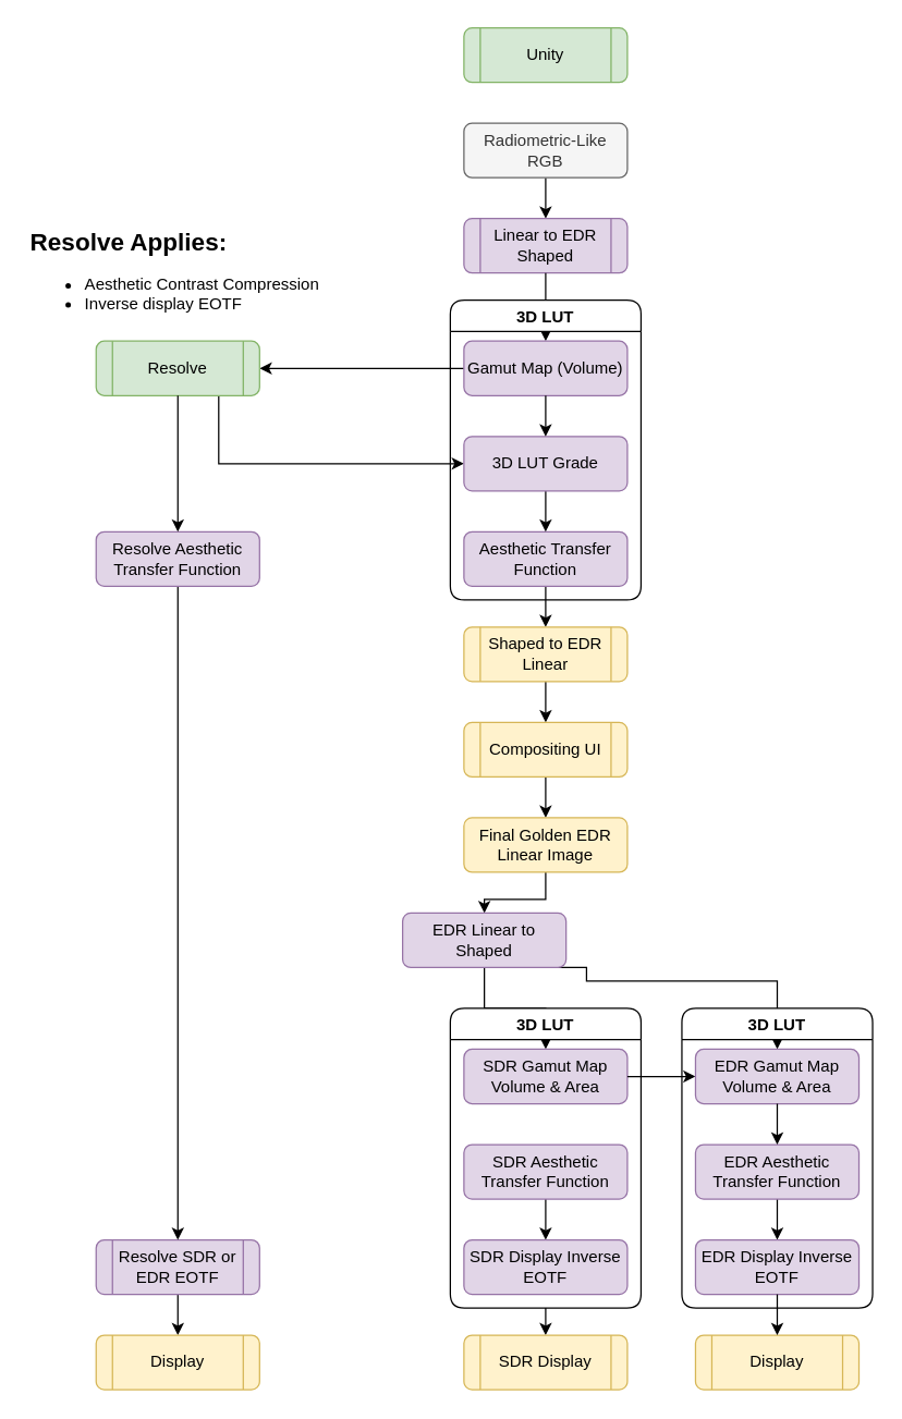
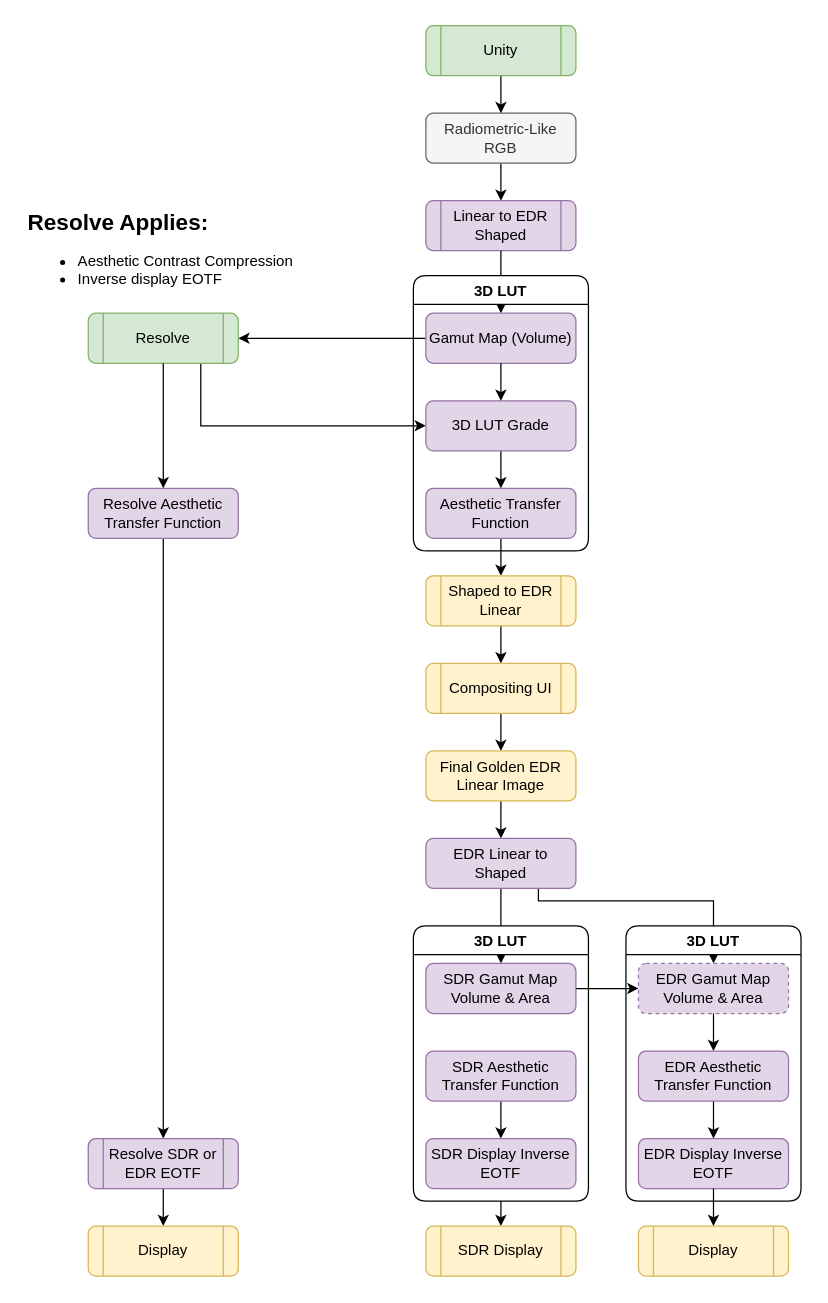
  <mxCell id="0" />
  <mxCell id="1" parent="0" />
  <mxCell id="2" value="" style="edgeStyle=orthogonalEdgeStyle;rounded=0;orthogonalLoop=1;jettySize=auto;html=1;" parent="1" source="3" target="5" edge="1"><mxGeometry relative="1" as="geometry" /></mxCell>
  <mxCell id="3" value="Radiometric-Like RGB" style="rounded=1;whiteSpace=wrap;html=1;fillColor=#f5f5f5;strokeColor=#666666;fontColor=#333333;" parent="1" vertex="1"><mxGeometry x="340" y="90" width="120" height="40" as="geometry" /></mxCell>
  <mxCell id="4" value="" style="edgeStyle=orthogonalEdgeStyle;rounded=0;orthogonalLoop=1;jettySize=auto;html=1;exitX=0;exitY=0.5;exitDx=0;exitDy=0;" parent="1" source="25" target="7" edge="1"><mxGeometry relative="1" as="geometry" /></mxCell>
  <mxCell id="5" value="Linear to EDR Shaped" style="shape=process;whiteSpace=wrap;html=1;backgroundOutline=1;fontFamily=Helvetica;fontSize=12;fontColor=#000000;align=center;strokeColor=#9673a6;fillColor=#e1d5e7;rounded=1;" parent="1" vertex="1"><mxGeometry x="340" y="160" width="120" height="40" as="geometry" /></mxCell>
  <mxCell id="6" style="edgeStyle=orthogonalEdgeStyle;rounded=0;orthogonalLoop=1;jettySize=auto;html=1;exitX=0.75;exitY=1;exitDx=0;exitDy=0;entryX=0;entryY=0.5;entryDx=0;entryDy=0;" parent="1" source="7" target="47" edge="1"><mxGeometry relative="1" as="geometry" /></mxCell>
  <mxCell id="7" value="Resolve" style="shape=process;whiteSpace=wrap;html=1;backgroundOutline=1;fontFamily=Helvetica;fontSize=12;align=center;strokeColor=#82b366;fillColor=#d5e8d4;rounded=1;" parent="1" vertex="1"><mxGeometry x="70" y="250" width="120" height="40" as="geometry" /></mxCell>
  <mxCell id="8" value="" style="edgeStyle=orthogonalEdgeStyle;rounded=0;orthogonalLoop=1;jettySize=auto;html=1;entryX=0.5;entryY=0;entryDx=0;entryDy=0;" parent="1" source="26" target="15" edge="1"><mxGeometry relative="1" as="geometry"><mxPoint x="400" y="490" as="targetPoint" /></mxGeometry></mxCell>
  <mxCell id="9" value="" style="edgeStyle=orthogonalEdgeStyle;rounded=0;orthogonalLoop=1;jettySize=auto;html=1;" parent="1" source="5" target="25" edge="1"><mxGeometry relative="1" as="geometry"><mxPoint x="110" y="190" as="sourcePoint" /><mxPoint x="110" y="330" as="targetPoint" /></mxGeometry></mxCell>
  <mxCell id="10" style="edgeStyle=orthogonalEdgeStyle;rounded=0;orthogonalLoop=1;jettySize=auto;html=1;exitX=0.5;exitY=1;exitDx=0;exitDy=0;entryX=0.5;entryY=0;entryDx=0;entryDy=0;" parent="1" source="11" target="16" edge="1"><mxGeometry relative="1" as="geometry" /></mxCell>
  <mxCell id="11" value="Resolve SDR or EDR EOTF&lt;span style=&quot;color: rgba(0 , 0 , 0 , 0) ; font-family: monospace ; font-size: 0px&quot;&gt;%3CmxGraphModel%3E%3Croot%3E%3CmxCell%20id%3D%220%22%2F%3E%3CmxCell%20id%3D%221%22%20parent%3D%220%22%2F%3E%3CmxCell%20id%3D%222%22%20value%3D%22Aesthetic%20Transfer%20Function%22%20style%3D%22rounded%3D1%3BwhiteSpace%3Dwrap%3Bhtml%3D1%3B%22%20vertex%3D%221%22%20parent%3D%221%22%3E%3CmxGeometry%20x%3D%2250%22%20y%3D%22240%22%20width%3D%22120%22%20height%3D%2240%22%20as%3D%22geometry%22%2F%3E%3C%2FmxCell%3E%3C%2Froot%3E%3C%2FmxGraphModel%3E&lt;/span&gt;&lt;span style=&quot;color: rgba(0 , 0 , 0 , 0) ; font-family: monospace ; font-size: 0px&quot;&gt;%3CmxGraphModel%3E%3Croot%3E%3CmxCell%20id%3D%220%22%2F%3E%3CmxCell%20id%3D%221%22%20parent%3D%220%22%2F%3E%3CmxCell%20id%3D%222%22%20value%3D%22Aesthetic%20Transfer%20Function%22%20style%3D%22rounded%3D1%3BwhiteSpace%3Dwrap%3Bhtml%3D1%3B%22%20vertex%3D%221%22%20parent%3D%221%22%3E%3CmxGeometry%20x%3D%2250%22%20y%3D%22240%22%20width%3D%22120%22%20height%3D%2240%22%20as%3D%22geometry%22%2F%3E%3C%2FmxCell%3E%3C%2Froot%3E%3C%2FmxGraphModel%3E&lt;/span&gt;" style="shape=process;whiteSpace=wrap;html=1;backgroundOutline=1;fontFamily=Helvetica;fontSize=12;fontColor=#000000;align=center;strokeColor=#9673a6;fillColor=#e1d5e7;rounded=1;" parent="1" vertex="1"><mxGeometry x="70" y="910" width="120" height="40" as="geometry" /></mxCell>
+ <mxCell id="12" value="" style="edgeStyle=orthogonalEdgeStyle;rounded=0;orthogonalLoop=1;jettySize=auto;html=1;" parent="1" source="13" target="3" edge="1"><mxGeometry relative="1" as="geometry" /></mxCell>
  <mxCell id="13" value="Unity" style="shape=process;whiteSpace=wrap;html=1;backgroundOutline=1;fontFamily=Helvetica;fontSize=12;align=center;strokeColor=#82b366;fillColor=#d5e8d4;rounded=1;" parent="1" vertex="1"><mxGeometry x="340" y="20" width="120" height="40" as="geometry" /></mxCell>
  <mxCell id="14" value="" style="edgeStyle=orthogonalEdgeStyle;rounded=0;orthogonalLoop=1;jettySize=auto;html=1;" parent="1" source="15" target="18" edge="1"><mxGeometry relative="1" as="geometry" /></mxCell>
  <mxCell id="15" value="Shaped to EDR Linear" style="shape=process;whiteSpace=wrap;html=1;backgroundOutline=1;fontFamily=Helvetica;fontSize=12;align=center;strokeColor=#d6b656;fillColor=#fff2cc;rounded=1;" parent="1" vertex="1"><mxGeometry x="340" y="460" width="120" height="40" as="geometry" /></mxCell>
  <mxCell id="16" value="Display" style="shape=process;whiteSpace=wrap;html=1;backgroundOutline=1;fontFamily=Helvetica;fontSize=12;align=center;strokeColor=#d6b656;fillColor=#fff2cc;rounded=1;" parent="1" vertex="1"><mxGeometry x="70" y="980" width="120" height="40" as="geometry" /></mxCell>
  <mxCell id="17" style="edgeStyle=orthogonalEdgeStyle;rounded=0;orthogonalLoop=1;jettySize=auto;html=1;exitX=0.5;exitY=1;exitDx=0;exitDy=0;" parent="1" source="18" target="20" edge="1"><mxGeometry relative="1" as="geometry" /></mxCell>
  <mxCell id="18" value="Compositing UI" style="shape=process;whiteSpace=wrap;html=1;backgroundOutline=1;fontFamily=Helvetica;fontSize=12;align=center;strokeColor=#d6b656;fillColor=#fff2cc;rounded=1;" parent="1" vertex="1"><mxGeometry x="340" y="530" width="120" height="40" as="geometry" /></mxCell>
  <mxCell id="19" style="edgeStyle=orthogonalEdgeStyle;rounded=0;orthogonalLoop=1;jettySize=auto;html=1;exitX=0.5;exitY=1;exitDx=0;exitDy=0;entryX=0.5;entryY=0;entryDx=0;entryDy=0;" parent="1" source="20" target="23" edge="1"><mxGeometry relative="1" as="geometry"><mxPoint x="400" y="670" as="targetPoint" /></mxGeometry></mxCell>
  <mxCell id="20" value="Final Golden EDR Linear Image" style="rounded=1;whiteSpace=wrap;html=1;fontFamily=Helvetica;fontSize=12;align=center;strokeColor=#d6b656;fillColor=#fff2cc;" parent="1" vertex="1"><mxGeometry x="340" y="600" width="120" height="40" as="geometry" /></mxCell>
  <mxCell id="21" style="edgeStyle=orthogonalEdgeStyle;rounded=0;orthogonalLoop=1;jettySize=auto;html=1;exitX=0.5;exitY=1;exitDx=0;exitDy=0;entryX=0.5;entryY=0;entryDx=0;entryDy=0;" parent="1" source="23" target="29" edge="1"><mxGeometry relative="1" as="geometry" /></mxCell>
  <mxCell id="22" style="edgeStyle=orthogonalEdgeStyle;rounded=0;orthogonalLoop=1;jettySize=auto;html=1;exitX=0.75;exitY=1;exitDx=0;exitDy=0;entryX=0.5;entryY=0;entryDx=0;entryDy=0;" parent="1" source="23" target="36" edge="1"><mxGeometry relative="1" as="geometry"><Array as="points"><mxPoint x="430" y="720" /><mxPoint x="570" y="720" /></Array></mxGeometry></mxCell>
- <mxCell id="23" value="EDR Linear to Shaped" style="rounded=1;whiteSpace=wrap;html=1;fontFamily=Helvetica;fontSize=12;align=center;strokeColor=#9673a6;fillColor=#e1d5e7;" parent="1" vertex="1"><mxGeometry x="295" y="670" width="120" height="40" as="geometry" /></mxCell>
+ <mxCell id="23" value="EDR Linear to Shaped" style="rounded=1;whiteSpace=wrap;html=1;fontFamily=Helvetica;fontSize=12;align=center;strokeColor=#9673a6;fillColor=#e1d5e7;" parent="1" vertex="1"><mxGeometry x="340" y="670" width="120" height="40" as="geometry" /></mxCell>
  <mxCell id="24" value="3D LUT" style="swimlane;rounded=1;" parent="1" vertex="1"><mxGeometry x="330" y="220" width="140" height="220" as="geometry" /></mxCell>
  <mxCell id="25" value="Gamut Map (Volume)" style="rounded=1;whiteSpace=wrap;html=1;fillColor=#e1d5e7;strokeColor=#9673a6;" parent="24" vertex="1"><mxGeometry x="10" y="30" width="120" height="40" as="geometry" /></mxCell>
  <mxCell id="26" value="Aesthetic Transfer Function" style="rounded=1;whiteSpace=wrap;html=1;fillColor=#e1d5e7;strokeColor=#9673a6;" parent="24" vertex="1"><mxGeometry x="10" y="170" width="120" height="40" as="geometry" /></mxCell>
  <mxCell id="27" style="edgeStyle=orthogonalEdgeStyle;rounded=0;orthogonalLoop=1;jettySize=auto;html=1;exitX=0.5;exitY=1;exitDx=0;exitDy=0;entryX=0.5;entryY=0;entryDx=0;entryDy=0;" parent="1" source="28" target="34" edge="1"><mxGeometry relative="1" as="geometry" /></mxCell>
  <mxCell id="28" value="3D LUT" style="swimlane;rounded=1;" parent="1" vertex="1"><mxGeometry x="330" y="740" width="140" height="220" as="geometry" /></mxCell>
  <mxCell id="29" value="SDR Gamut Map&lt;br&gt;Volume &amp;amp; Area" style="rounded=1;whiteSpace=wrap;html=1;fillColor=#e1d5e7;strokeColor=#9673a6;" parent="28" vertex="1"><mxGeometry x="10" y="30" width="120" height="40" as="geometry" /></mxCell>
  <mxCell id="30" style="edgeStyle=orthogonalEdgeStyle;rounded=0;orthogonalLoop=1;jettySize=auto;html=1;exitX=0.5;exitY=1;exitDx=0;exitDy=0;entryX=0.5;entryY=0;entryDx=0;entryDy=0;" parent="28" source="31" target="33" edge="1"><mxGeometry relative="1" as="geometry" /></mxCell>
  <mxCell id="31" value="SDR Aesthetic Transfer Function" style="rounded=1;whiteSpace=wrap;html=1;fillColor=#e1d5e7;strokeColor=#9673a6;" parent="28" vertex="1"><mxGeometry x="10" y="100" width="120" height="40" as="geometry" /></mxCell>
  <mxCell id="32" value="" style="edgeStyle=orthogonalEdgeStyle;rounded=0;orthogonalLoop=1;jettySize=auto;html=1;" parent="28" source="29" target="36" edge="1"><mxGeometry relative="1" as="geometry"><mxPoint x="-250" y="10" as="sourcePoint" /><mxPoint x="-250" y="220" as="targetPoint" /></mxGeometry></mxCell>
  <mxCell id="33" value="SDR Display Inverse EOTF" style="rounded=1;whiteSpace=wrap;html=1;fillColor=#e1d5e7;strokeColor=#9673a6;" parent="28" vertex="1"><mxGeometry x="10" y="170" width="120" height="40" as="geometry" /></mxCell>
  <mxCell id="34" value="SDR Display" style="shape=process;whiteSpace=wrap;html=1;backgroundOutline=1;fontFamily=Helvetica;fontSize=12;align=center;strokeColor=#d6b656;fillColor=#fff2cc;rounded=1;" parent="1" vertex="1"><mxGeometry x="340" y="980" width="120" height="40" as="geometry" /></mxCell>
  <mxCell id="35" value="3D LUT" style="swimlane;rounded=1;" parent="1" vertex="1"><mxGeometry x="500" y="740" width="140" height="220" as="geometry" /></mxCell>
- <mxCell id="36" value="EDR Gamut Map&lt;br&gt;Volume &amp;amp; Area" style="rounded=1;whiteSpace=wrap;html=1;fillColor=#e1d5e7;strokeColor=#9673a6;" parent="35" vertex="1"><mxGeometry x="10" y="30" width="120" height="40" as="geometry" /></mxCell>
+ <mxCell id="36" value="EDR Gamut Map&lt;br&gt;Volume &amp;amp; Area" style="rounded=1;whiteSpace=wrap;html=1;fillColor=#e1d5e7;strokeColor=#9673a6;dashed=1;" parent="35" vertex="1"><mxGeometry x="10" y="30" width="120" height="40" as="geometry" /></mxCell>
  <mxCell id="37" style="edgeStyle=orthogonalEdgeStyle;rounded=0;orthogonalLoop=1;jettySize=auto;html=1;exitX=0.5;exitY=1;exitDx=0;exitDy=0;entryX=0.5;entryY=0;entryDx=0;entryDy=0;" parent="35" source="38" target="40" edge="1"><mxGeometry relative="1" as="geometry" /></mxCell>
  <mxCell id="38" value="EDR Aesthetic Transfer Function" style="rounded=1;whiteSpace=wrap;html=1;fillColor=#e1d5e7;strokeColor=#9673a6;" parent="35" vertex="1"><mxGeometry x="10" y="100" width="120" height="40" as="geometry" /></mxCell>
  <mxCell id="39" value="" style="edgeStyle=orthogonalEdgeStyle;rounded=0;orthogonalLoop=1;jettySize=auto;html=1;" parent="35" source="36" target="38" edge="1"><mxGeometry relative="1" as="geometry"><mxPoint x="-250" y="10" as="sourcePoint" /><mxPoint x="-250" y="220" as="targetPoint" /></mxGeometry></mxCell>
  <mxCell id="40" value="EDR Display Inverse EOTF" style="rounded=1;whiteSpace=wrap;html=1;fillColor=#e1d5e7;strokeColor=#9673a6;" parent="35" vertex="1"><mxGeometry x="10" y="170" width="120" height="40" as="geometry" /></mxCell>
  <mxCell id="41" value="Display" style="shape=process;whiteSpace=wrap;html=1;backgroundOutline=1;fontFamily=Helvetica;fontSize=12;align=center;strokeColor=#d6b656;fillColor=#fff2cc;rounded=1;" parent="1" vertex="1"><mxGeometry x="510" y="980" width="120" height="40" as="geometry" /></mxCell>
  <mxCell id="42" style="edgeStyle=orthogonalEdgeStyle;rounded=0;orthogonalLoop=1;jettySize=auto;html=1;exitX=0.5;exitY=1;exitDx=0;exitDy=0;entryX=0.5;entryY=0;entryDx=0;entryDy=0;" parent="1" source="40" target="41" edge="1"><mxGeometry relative="1" as="geometry" /></mxCell>
  <mxCell id="43" style="edgeStyle=orthogonalEdgeStyle;rounded=0;orthogonalLoop=1;jettySize=auto;html=1;exitX=0.5;exitY=1;exitDx=0;exitDy=0;entryX=0.5;entryY=0;entryDx=0;entryDy=0;" parent="1" source="44" target="11" edge="1"><mxGeometry relative="1" as="geometry" /></mxCell>
  <mxCell id="44" value="Resolve Aesthetic Transfer Function" style="rounded=1;whiteSpace=wrap;html=1;fillColor=#e1d5e7;strokeColor=#9673a6;" parent="1" vertex="1"><mxGeometry x="70" y="390" width="120" height="40" as="geometry" /></mxCell>
  <mxCell id="45" value="" style="edgeStyle=orthogonalEdgeStyle;rounded=0;orthogonalLoop=1;jettySize=auto;html=1;" parent="1" source="7" target="44" edge="1"><mxGeometry relative="1" as="geometry"><mxPoint x="10" y="290" as="sourcePoint" /><mxPoint x="100" y="410" as="targetPoint" /><Array as="points" /></mxGeometry></mxCell>
  <mxCell id="46" value="" style="edgeStyle=orthogonalEdgeStyle;rounded=0;orthogonalLoop=1;jettySize=auto;html=1;" parent="1" source="47" target="26" edge="1"><mxGeometry relative="1" as="geometry"><mxPoint x="80" y="230" as="sourcePoint" /><mxPoint x="80" y="440" as="targetPoint" /></mxGeometry></mxCell>
  <mxCell id="47" value="3D LUT Grade" style="rounded=1;whiteSpace=wrap;html=1;fontFamily=Helvetica;fontSize=12;align=center;strokeColor=#9673a6;fillColor=#e1d5e7;" parent="1" vertex="1"><mxGeometry x="340" y="320" width="120" height="40" as="geometry" /></mxCell>
  <mxCell id="48" value="" style="edgeStyle=orthogonalEdgeStyle;rounded=0;orthogonalLoop=1;jettySize=auto;html=1;" parent="1" source="25" target="47" edge="1"><mxGeometry relative="1" as="geometry"><mxPoint x="400" y="290" as="sourcePoint" /><mxPoint x="400" y="410" as="targetPoint" /></mxGeometry></mxCell>
  <mxCell id="49" value="&lt;b&gt;&lt;font style=&quot;font-size: 18px&quot;&gt;Resolve Applies:&lt;br&gt;&lt;/font&gt;&lt;/b&gt;&lt;ul&gt;&lt;li&gt;Aesthetic Contrast Compression&lt;/li&gt;&lt;li&gt;Inverse display EOTF&lt;/li&gt;&lt;/ul&gt;" style="text;html=1;strokeColor=none;fillColor=none;align=left;verticalAlign=middle;whiteSpace=wrap;rounded=0;" parent="1" vertex="1"><mxGeometry x="20" y="160" width="240" height="90" as="geometry" /></mxCell>
